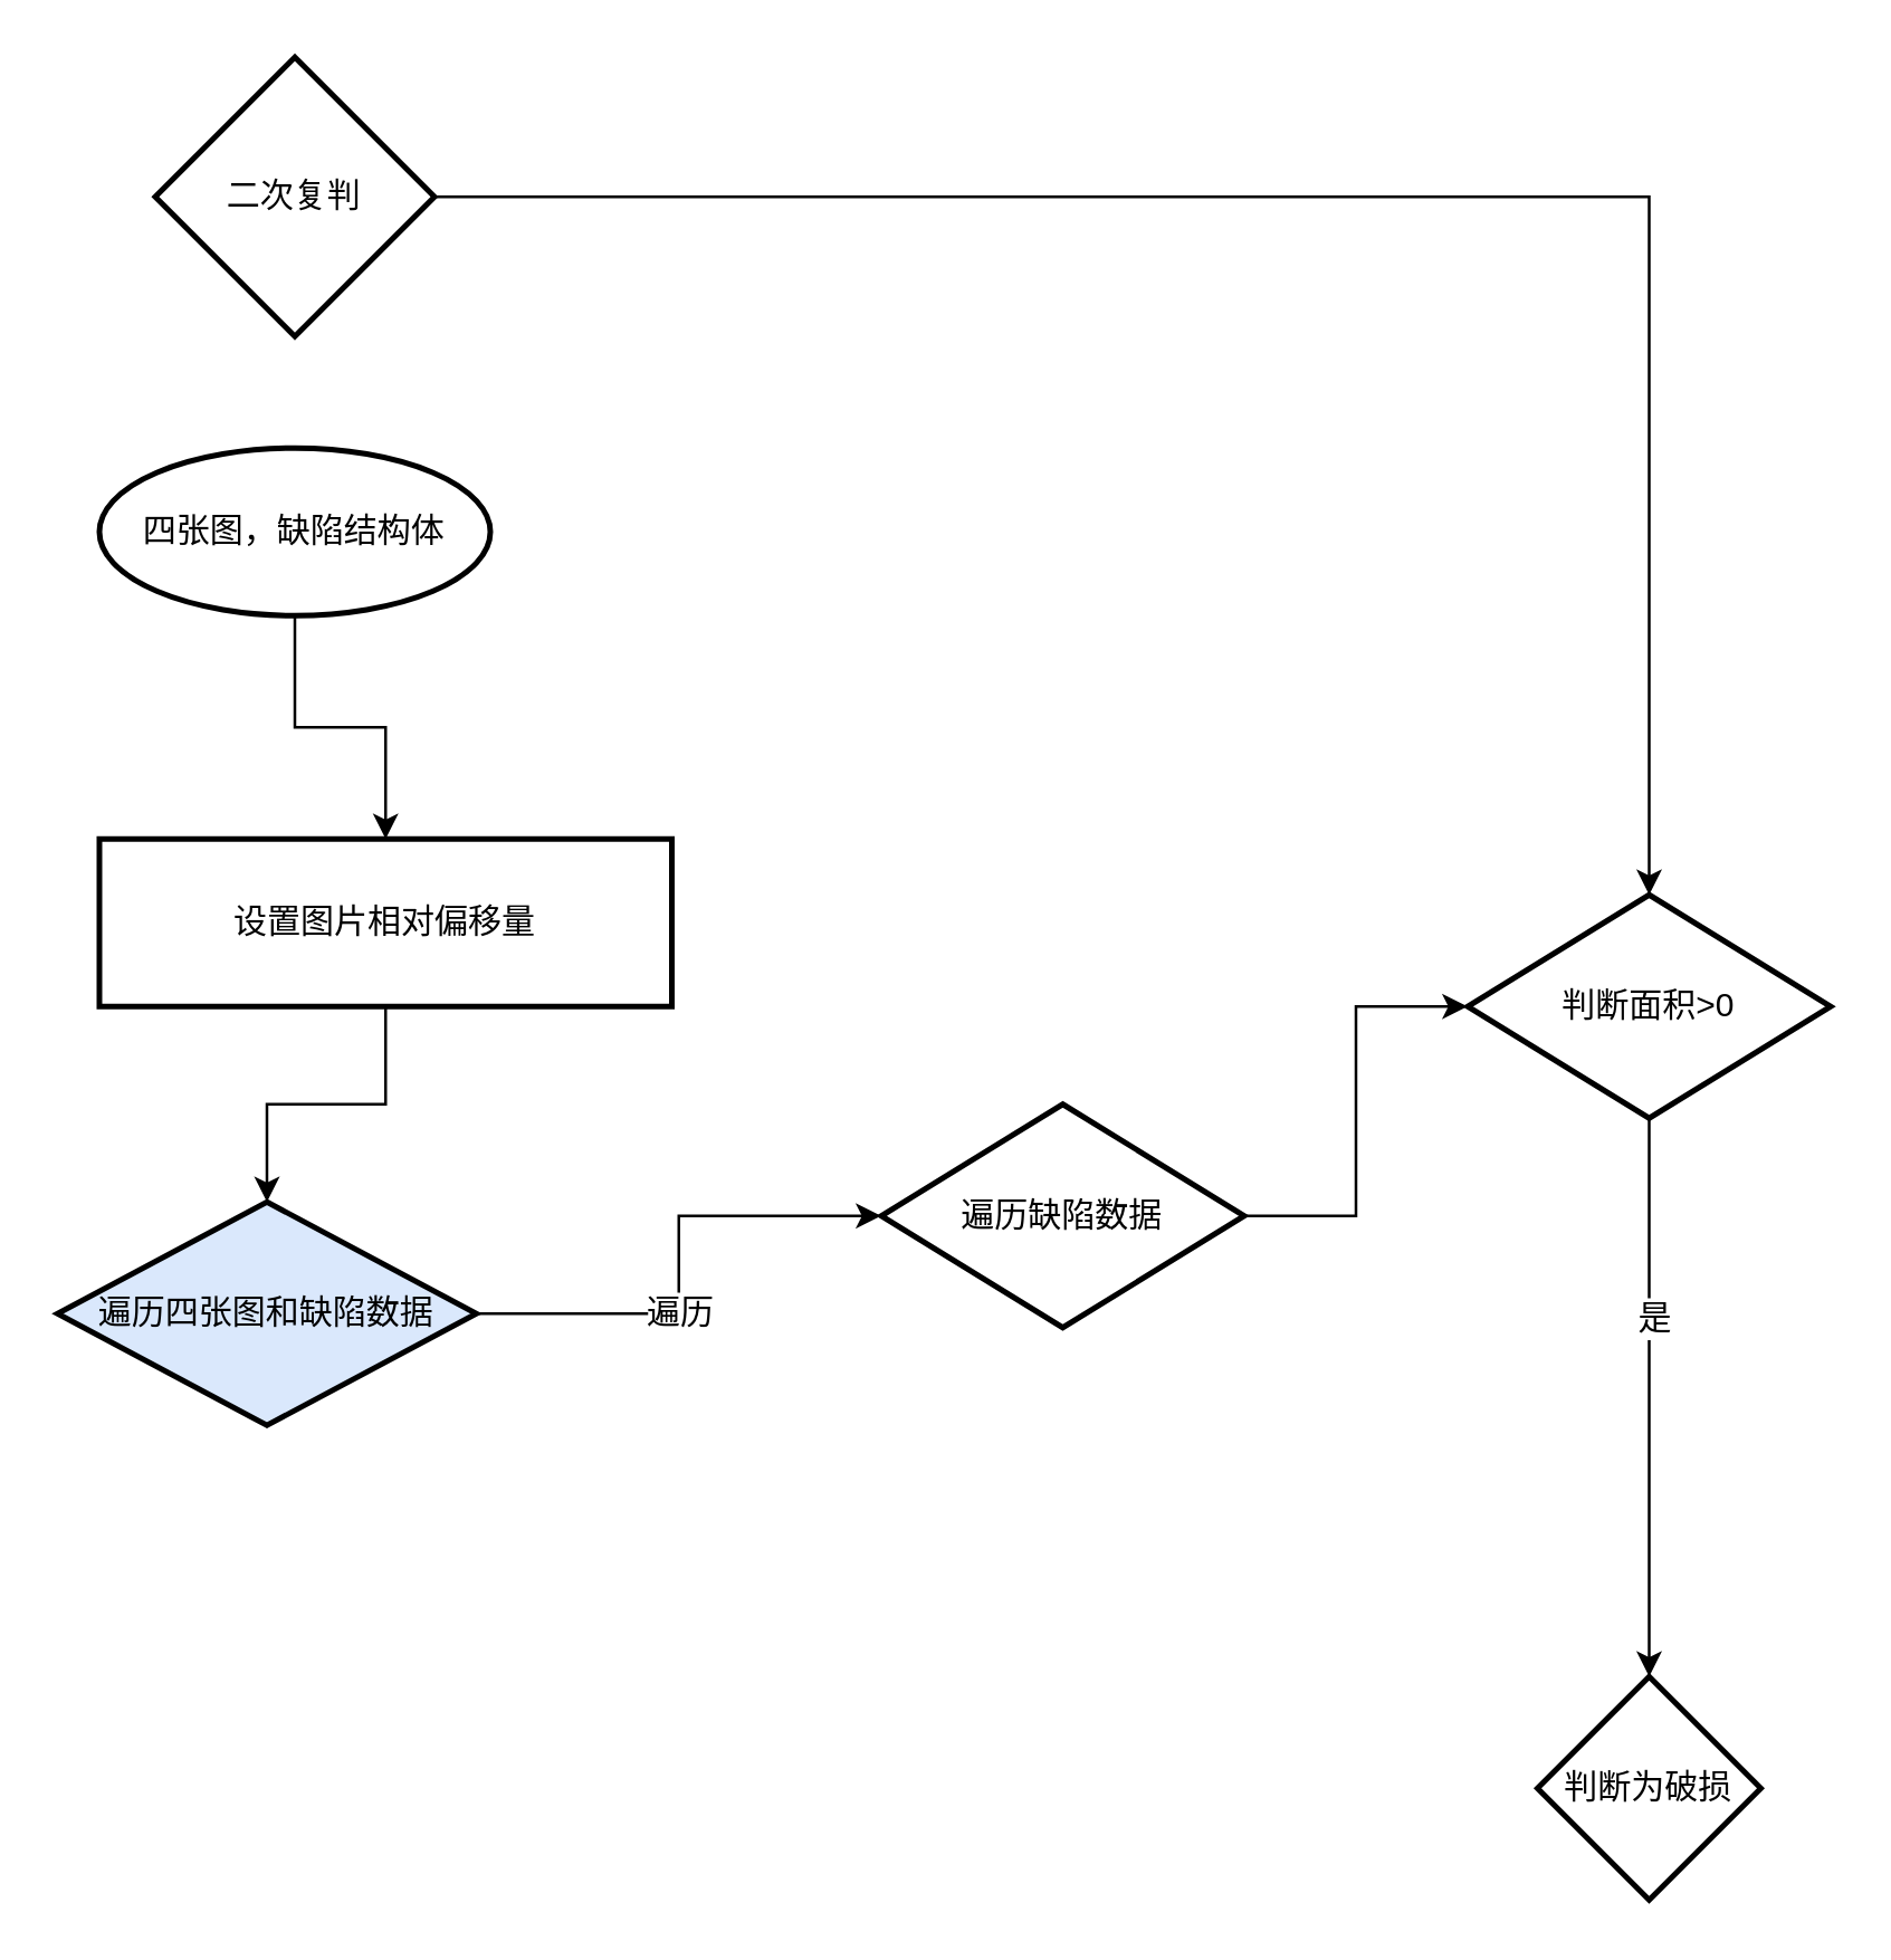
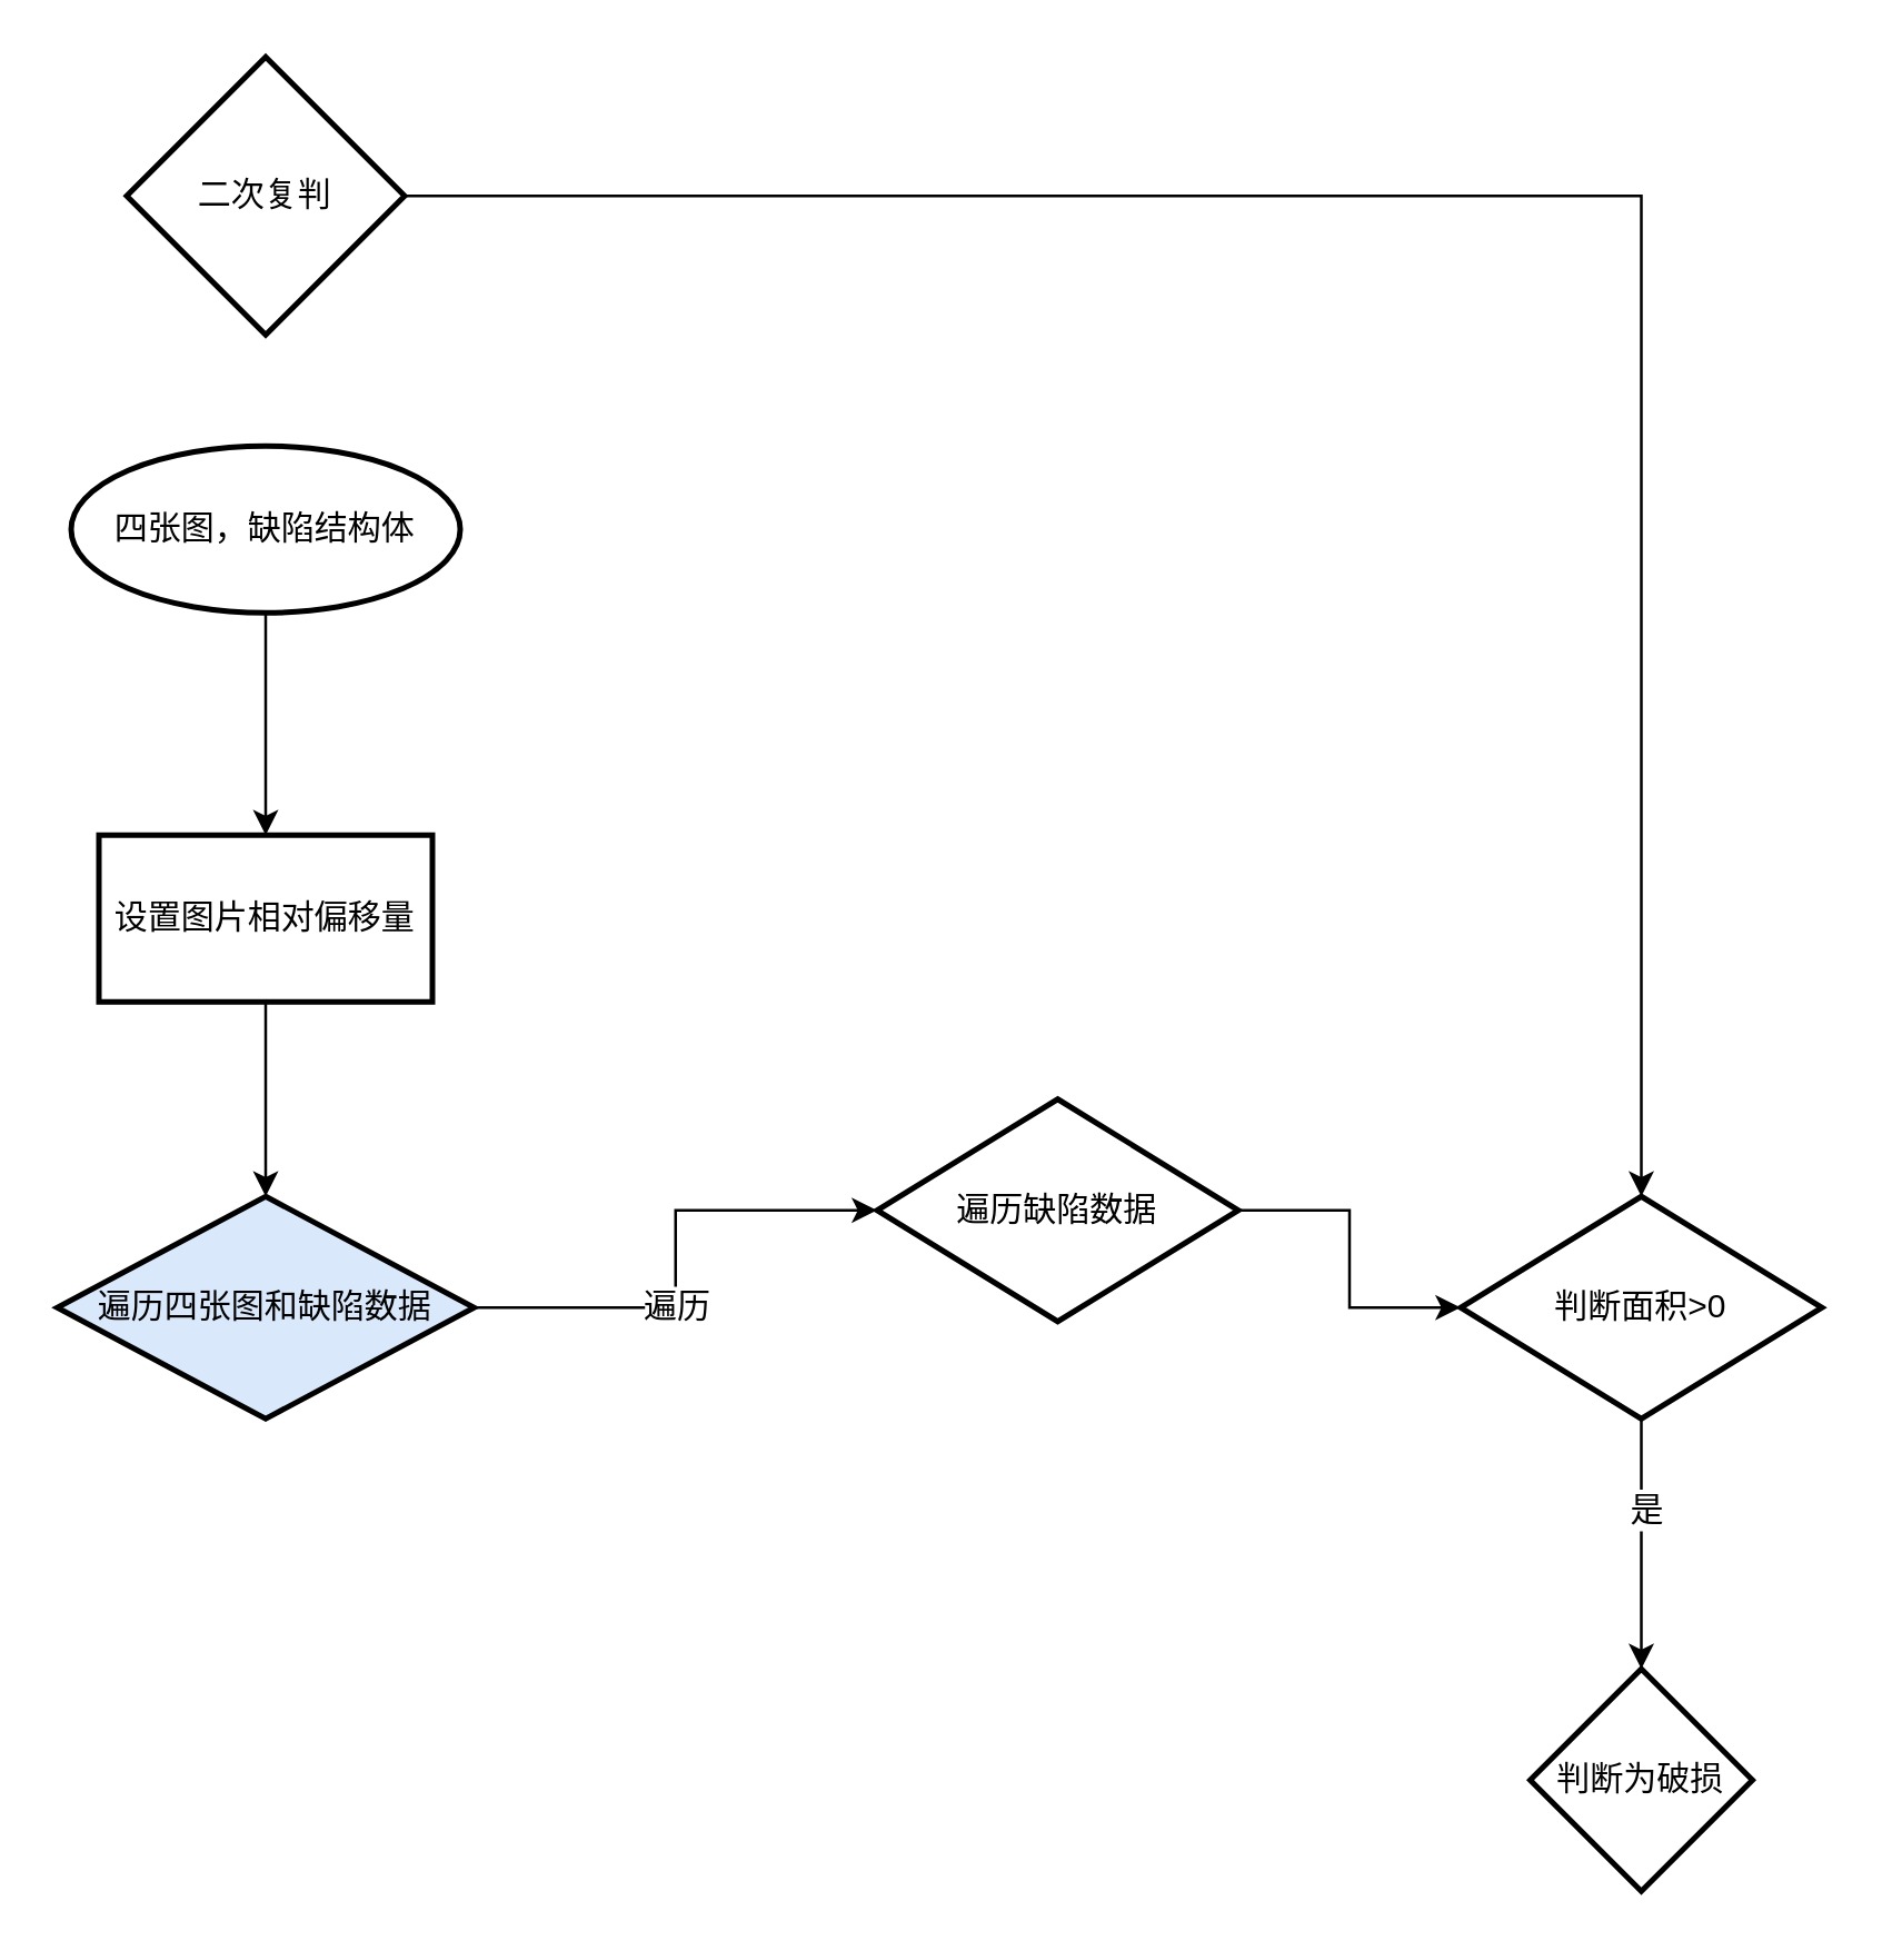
  <mxCell id="0" />
  <mxCell id="1" parent="0" />
  <mxCell id="2" style="edgeStyle=orthogonalEdgeStyle;rounded=0;orthogonalLoop=1;jettySize=auto;html=1;" parent="1" source="3" target="15" edge="1"><mxGeometry relative="1" as="geometry" /></mxCell>
- <mxCell id="3" value="二次复判" style="strokeWidth=2;html=1;shape=mxgraph.flowchart.decision;whiteSpace=wrap;" parent="1" vertex="1"><mxGeometry x="55" y="20" width="100" height="100" as="geometry" /></mxCell>
+ <mxCell id="3" value="二次复判" style="strokeWidth=2;html=1;shape=mxgraph.flowchart.decision;whiteSpace=wrap;" parent="1" vertex="1"><mxGeometry x="45" y="20" width="100" height="100" as="geometry" /></mxCell>
  <mxCell id="4" value="" style="edgeStyle=orthogonalEdgeStyle;rounded=0;orthogonalLoop=1;jettySize=auto;html=1;fontFamily=Helvetica;fontSize=12;fontColor=default;" parent="1" source="5" target="7" edge="1"><mxGeometry relative="1" as="geometry" /></mxCell>
- <mxCell id="5" value="四张图，缺陷结构体" style="strokeWidth=2;html=1;shape=mxgraph.flowchart.start_1;whiteSpace=wrap;" parent="1" vertex="1"><mxGeometry x="35" y="160" width="140" height="60" as="geometry" /></mxCell>
+ <mxCell id="5" value="四张图，缺陷结构体" style="strokeWidth=2;html=1;shape=mxgraph.flowchart.start_1;whiteSpace=wrap;" parent="1" vertex="1"><mxGeometry x="25" y="160" width="140" height="60" as="geometry" /></mxCell>
  <mxCell id="6" value="" style="edgeStyle=orthogonalEdgeStyle;rounded=0;orthogonalLoop=1;jettySize=auto;html=1;fontFamily=Helvetica;fontSize=12;fontColor=default;" parent="1" source="7" target="10" edge="1"><mxGeometry relative="1" as="geometry" /></mxCell>
- <mxCell id="7" value="设置图片相对偏移量" style="whiteSpace=wrap;html=1;strokeWidth=2;" parent="1" vertex="1"><mxGeometry x="35" y="300" width="205" height="60" as="geometry" /></mxCell>
+ <mxCell id="7" value="设置图片相对偏移量" style="whiteSpace=wrap;html=1;strokeWidth=2;" parent="1" vertex="1"><mxGeometry x="35" y="300" width="120" height="60" as="geometry" /></mxCell>
  <mxCell id="8" value="" style="edgeStyle=orthogonalEdgeStyle;rounded=0;orthogonalLoop=1;jettySize=auto;html=1;fontFamily=Helvetica;fontSize=12;fontColor=default;entryX=0;entryY=0.5;entryDx=0;entryDy=0;" parent="1" source="10" target="12" edge="1"><mxGeometry relative="1" as="geometry"><mxPoint x="315" y="470" as="targetPoint" /></mxGeometry></mxCell>
  <mxCell id="9" value="遍历" style="edgeLabel;html=1;align=center;verticalAlign=middle;resizable=0;points=[];fontSize=12;fontFamily=Helvetica;fontColor=default;" parent="8" vertex="1" connectable="0"><mxGeometry x="-0.19" relative="1" as="geometry"><mxPoint as="offset" /></mxGeometry></mxCell>
  <mxCell id="10" value="遍历四张图和缺陷数据" style="rhombus;whiteSpace=wrap;html=1;strokeWidth=2;fillColor=#dae8fc;" parent="1" vertex="1"><mxGeometry x="20" y="430" width="150" height="80" as="geometry" /></mxCell>
  <mxCell id="11" value="" style="edgeStyle=orthogonalEdgeStyle;rounded=0;orthogonalLoop=1;jettySize=auto;html=1;fontFamily=Helvetica;fontSize=12;fontColor=default;" parent="1" source="12" target="15" edge="1"><mxGeometry relative="1" as="geometry" /></mxCell>
  <mxCell id="12" value="遍历缺陷数据" style="rhombus;whiteSpace=wrap;html=1;strokeColor=default;strokeWidth=2;fontFamily=Helvetica;fontSize=12;fontColor=default;fillColor=default;" parent="1" vertex="1"><mxGeometry x="315" y="395" width="130" height="80" as="geometry" /></mxCell>
  <mxCell id="13" value="" style="edgeStyle=orthogonalEdgeStyle;rounded=0;orthogonalLoop=1;jettySize=auto;html=1;fontFamily=Helvetica;fontSize=12;fontColor=default;entryX=0.5;entryY=0;entryDx=0;entryDy=0;" parent="1" source="15" target="16" edge="1"><mxGeometry relative="1" as="geometry"><mxPoint x="590" y="600" as="targetPoint" /></mxGeometry></mxCell>
  <mxCell id="14" value="是" style="edgeLabel;html=1;align=center;verticalAlign=middle;resizable=0;points=[];fontSize=12;fontFamily=Helvetica;fontColor=default;" parent="13" vertex="1" connectable="0"><mxGeometry x="-0.292" y="1" relative="1" as="geometry"><mxPoint as="offset" /></mxGeometry></mxCell>
- <mxCell id="15" value="判断面积&amp;gt;0" style="rhombus;whiteSpace=wrap;html=1;strokeColor=default;strokeWidth=2;fontFamily=Helvetica;fontSize=12;fontColor=default;fillColor=default;" parent="1" vertex="1"><mxGeometry x="525" y="320" width="130" height="80" as="geometry" /></mxCell>
+ <mxCell id="15" value="判断面积&amp;gt;0" style="rhombus;whiteSpace=wrap;html=1;strokeColor=default;strokeWidth=2;fontFamily=Helvetica;fontSize=12;fontColor=default;fillColor=default;" parent="1" vertex="1"><mxGeometry x="525" y="430" width="130" height="80" as="geometry" /></mxCell>
  <mxCell id="16" value="判断为破损" style="rhombus;whiteSpace=wrap;html=1;strokeColor=default;strokeWidth=2;fontFamily=Helvetica;fontSize=12;fontColor=default;fillColor=default;" parent="1" vertex="1"><mxGeometry x="550" y="600" width="80" height="80" as="geometry" /></mxCell>
